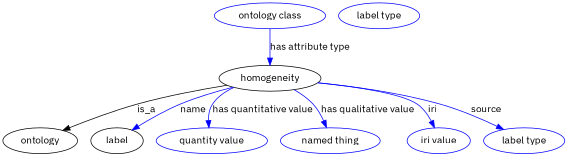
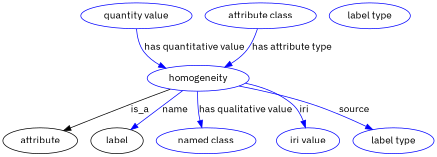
  digraph {
    fontname="IBM Plex Sans"
    node [fontname="IBM Plex Sans" color=blue]
    edge [fontname="IBM Plex Sans" color=blue style=solid]
-   n1 [height=0.5 label=homogeneity width=1.9679 color=""]
-   attribute [height=0.5 width=1.4443 label=ontology color=""]
+   n1 [height=0.5 label=homogeneity width=1.9679]
+   attribute [height=0.5 width=1.4443 color=""]
    n3 [height=0.5 label=label width=1.011 color=""]
    n4 [height=0.5 label="quantity value" width=2.1484]
-   n5 [height=0.5 label="named thing" width=1.9318]
+   n5 [height=0.5 label="named class" width=1.9318]
    n6 [height=0.5 label="iri value" width=1.2277]
    n7 [height=0.5 label="label type" width=1.5707]
-   n8 [height=0.5 label="ontology class" width=2.1484]
+   n8 [height=0.5 label="attribute class" width=2.1484]
    n9 [height=0.5 label="label type" width=1.5707]
    n1 -> attribute [label=is_a color="" style=""]
    n1 -> n3 [label=name]
-   n1 -> n4 [label="has quantitative value"]
+   n4 -> n1 [label="has quantitative value"]
    n1 -> n5 [label="has qualitative value"]
    n1 -> n6 [label=iri]
    n1 -> n7 [label=source]
    n8 -> n1 [label="has attribute type"]
  }
